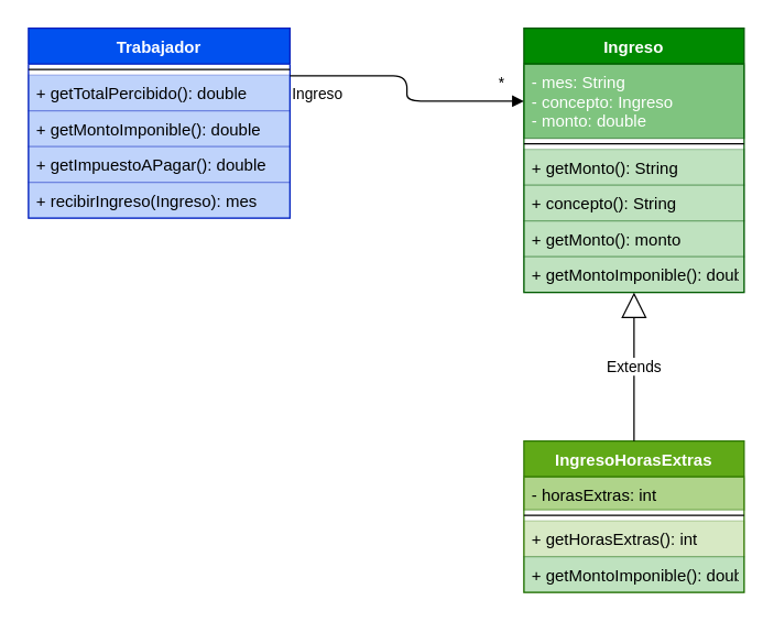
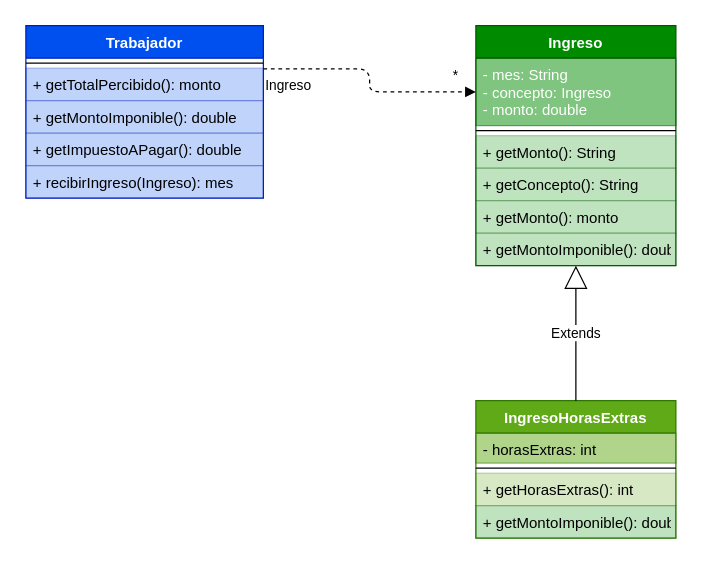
  <mxCell id="0" />
  <mxCell id="1" parent="0" />
  <mxCell id="2" value="Trabajador" style="swimlane;fontStyle=1;align=center;verticalAlign=top;childLayout=stackLayout;horizontal=1;startSize=26;horizontalStack=0;resizeParent=1;resizeParentMax=0;resizeLast=0;collapsible=1;marginBottom=0;fillColor=#0050ef;strokeColor=#001DBC;fontColor=#ffffff;" parent="1" vertex="1"><mxGeometry x="20" y="20" width="190" height="138" as="geometry" /></mxCell>
  <mxCell id="3" value="" style="line;strokeWidth=1;fillColor=none;align=left;verticalAlign=middle;spacingTop=-1;spacingLeft=3;spacingRight=3;rotatable=0;labelPosition=right;points=[];portConstraint=eastwest;" parent="2" vertex="1"><mxGeometry y="26" width="190" height="8" as="geometry" /></mxCell>
- <mxCell id="4" value="+ getTotalPercibido(): double" style="text;strokeColor=#001DBC;fillColor=#0050ef;align=left;verticalAlign=top;spacingLeft=4;spacingRight=4;overflow=hidden;rotatable=0;points=[[0,0.5],[1,0.5]];portConstraint=eastwest;fontColor=#000000;opacity=25;" parent="2" vertex="1"><mxGeometry y="34" width="190" height="26" as="geometry" /></mxCell>
+ <mxCell id="4" value="+ getTotalPercibido(): monto" style="text;strokeColor=#001DBC;fillColor=#0050ef;align=left;verticalAlign=top;spacingLeft=4;spacingRight=4;overflow=hidden;rotatable=0;points=[[0,0.5],[1,0.5]];portConstraint=eastwest;fontColor=#000000;opacity=25;" parent="2" vertex="1"><mxGeometry y="34" width="190" height="26" as="geometry" /></mxCell>
  <mxCell id="5" value="+ getMontoImponible(): double" style="text;strokeColor=#001DBC;fillColor=#0050ef;align=left;verticalAlign=top;spacingLeft=4;spacingRight=4;overflow=hidden;rotatable=0;points=[[0,0.5],[1,0.5]];portConstraint=eastwest;fontColor=#000000;opacity=25;" parent="2" vertex="1"><mxGeometry y="60" width="190" height="26" as="geometry" /></mxCell>
  <mxCell id="6" value="+ getImpuestoAPagar(): double" style="text;strokeColor=#001DBC;fillColor=#0050ef;align=left;verticalAlign=top;spacingLeft=4;spacingRight=4;overflow=hidden;rotatable=0;points=[[0,0.5],[1,0.5]];portConstraint=eastwest;fontColor=#000000;opacity=25;" parent="2" vertex="1"><mxGeometry y="86" width="190" height="26" as="geometry" /></mxCell>
  <mxCell id="7" value="+ recibirIngreso(Ingreso): mes" style="text;strokeColor=#001DBC;fillColor=#0050ef;align=left;verticalAlign=top;spacingLeft=4;spacingRight=4;overflow=hidden;rotatable=0;points=[[0,0.5],[1,0.5]];portConstraint=eastwest;fontColor=#000000;opacity=25;" parent="2" vertex="1"><mxGeometry y="112" width="190" height="26" as="geometry" /></mxCell>
  <mxCell id="8" value="Ingreso" style="swimlane;fontStyle=1;align=center;verticalAlign=top;childLayout=stackLayout;horizontal=1;startSize=26;horizontalStack=0;resizeParent=1;resizeParentMax=0;resizeLast=0;collapsible=1;marginBottom=0;fillColor=#008a00;strokeColor=#005700;fontColor=#ffffff;" parent="1" vertex="1"><mxGeometry x="380" y="20" width="160" height="192" as="geometry" /></mxCell>
  <mxCell id="9" value="- mes: String&#10;- concepto: Ingreso&#10;- monto: double" style="text;strokeColor=#005700;fillColor=#008a00;align=left;verticalAlign=top;spacingLeft=4;spacingRight=4;overflow=hidden;rotatable=0;points=[[0,0.5],[1,0.5]];portConstraint=eastwest;fontColor=#ffffff;opacity=50;" parent="8" vertex="1"><mxGeometry y="26" width="160" height="54" as="geometry" /></mxCell>
  <mxCell id="10" value="" style="line;strokeWidth=1;fillColor=none;align=left;verticalAlign=middle;spacingTop=-1;spacingLeft=3;spacingRight=3;rotatable=0;labelPosition=right;points=[];portConstraint=eastwest;" parent="8" vertex="1"><mxGeometry y="80" width="160" height="8" as="geometry" /></mxCell>
  <mxCell id="11" value="+ getMonto(): String" style="text;strokeColor=#005700;fillColor=#008a00;align=left;verticalAlign=top;spacingLeft=4;spacingRight=4;overflow=hidden;rotatable=0;points=[[0,0.5],[1,0.5]];portConstraint=eastwest;opacity=25;fontColor=#000000;" parent="8" vertex="1"><mxGeometry y="88" width="160" height="26" as="geometry" /></mxCell>
- <mxCell id="12" value="+ concepto(): String" style="text;strokeColor=#005700;fillColor=#008a00;align=left;verticalAlign=top;spacingLeft=4;spacingRight=4;overflow=hidden;rotatable=0;points=[[0,0.5],[1,0.5]];portConstraint=eastwest;opacity=25;fontColor=#000000;" parent="8" vertex="1"><mxGeometry y="114" width="160" height="26" as="geometry" /></mxCell>
+ <mxCell id="12" value="+ getConcepto(): String" style="text;strokeColor=#005700;fillColor=#008a00;align=left;verticalAlign=top;spacingLeft=4;spacingRight=4;overflow=hidden;rotatable=0;points=[[0,0.5],[1,0.5]];portConstraint=eastwest;opacity=25;fontColor=#000000;" parent="8" vertex="1"><mxGeometry y="114" width="160" height="26" as="geometry" /></mxCell>
  <mxCell id="13" value="+ getMonto(): monto" style="text;strokeColor=#005700;fillColor=#008a00;align=left;verticalAlign=top;spacingLeft=4;spacingRight=4;overflow=hidden;rotatable=0;points=[[0,0.5],[1,0.5]];portConstraint=eastwest;opacity=25;fontColor=#000000;" parent="8" vertex="1"><mxGeometry y="140" width="160" height="26" as="geometry" /></mxCell>
  <mxCell id="14" value="+ getMontoImponible(): double" style="text;strokeColor=#005700;fillColor=#008a00;align=left;verticalAlign=top;spacingLeft=4;spacingRight=4;overflow=hidden;rotatable=0;points=[[0,0.5],[1,0.5]];portConstraint=eastwest;opacity=25;fontColor=#000000;" vertex="1" parent="8"><mxGeometry y="166" width="160" height="26" as="geometry" /></mxCell>
  <mxCell id="15" value="IngresoHorasExtras" style="swimlane;fontStyle=1;align=center;verticalAlign=top;childLayout=stackLayout;horizontal=1;startSize=26;horizontalStack=0;resizeParent=1;resizeParentMax=0;resizeLast=0;collapsible=1;marginBottom=0;fillColor=#60a917;strokeColor=#2D7600;fontColor=#ffffff;" parent="1" vertex="1"><mxGeometry x="380" y="320" width="160" height="110" as="geometry" /></mxCell>
  <mxCell id="16" value="- horasExtras: int" style="text;strokeColor=#2D7600;fillColor=#60a917;align=left;verticalAlign=top;spacingLeft=4;spacingRight=4;overflow=hidden;rotatable=0;points=[[0,0.5],[1,0.5]];portConstraint=eastwest;fontColor=#000000;opacity=50;" parent="15" vertex="1"><mxGeometry y="26" width="160" height="24" as="geometry" /></mxCell>
  <mxCell id="17" value="" style="line;strokeWidth=1;fillColor=none;align=left;verticalAlign=middle;spacingTop=-1;spacingLeft=3;spacingRight=3;rotatable=0;labelPosition=right;points=[];portConstraint=eastwest;" parent="15" vertex="1"><mxGeometry y="50" width="160" height="8" as="geometry" /></mxCell>
  <mxCell id="18" value="+ getHorasExtras(): int" style="text;strokeColor=#2D7600;fillColor=#60a917;align=left;verticalAlign=top;spacingLeft=4;spacingRight=4;overflow=hidden;rotatable=0;points=[[0,0.5],[1,0.5]];portConstraint=eastwest;fontColor=#000000;opacity=25;" parent="15" vertex="1"><mxGeometry y="58" width="160" height="26" as="geometry" /></mxCell>
  <mxCell id="19" value="+ getMontoImponible(): double" style="text;strokeColor=#005700;fillColor=#008a00;align=left;verticalAlign=top;spacingLeft=4;spacingRight=4;overflow=hidden;rotatable=0;points=[[0,0.5],[1,0.5]];portConstraint=eastwest;opacity=25;fontColor=#000000;" vertex="1" parent="15"><mxGeometry y="84" width="160" height="26" as="geometry" /></mxCell>
  <mxCell id="20" value="Extends" style="endArrow=block;endSize=16;endFill=0;html=1;exitX=0.5;exitY=0;exitDx=0;exitDy=0;entryX=0.5;entryY=1;entryDx=0;entryDy=0;" parent="1" source="15" edge="1" target="8"><mxGeometry width="160" relative="1" as="geometry"><mxPoint x="370" y="190" as="sourcePoint" /><mxPoint x="460" y="230" as="targetPoint" /></mxGeometry></mxCell>
- <mxCell id="21" value="Ingreso" style="endArrow=block;endFill=1;html=1;edgeStyle=orthogonalEdgeStyle;align=left;verticalAlign=top;entryX=0;entryY=0.5;entryDx=0;entryDy=0;exitX=1;exitY=0.25;exitDx=0;exitDy=0;" parent="1" source="2" target="9" edge="1"><mxGeometry x="-1" relative="1" as="geometry"><mxPoint x="220" y="240" as="sourcePoint" /><mxPoint x="470" y="240" as="targetPoint" /></mxGeometry></mxCell>
+ <mxCell id="21" value="Ingreso" style="endArrow=block;endFill=1;html=1;edgeStyle=orthogonalEdgeStyle;align=left;verticalAlign=top;entryX=0;entryY=0.5;entryDx=0;entryDy=0;exitX=1;exitY=0.25;exitDx=0;exitDy=0;dashed=1;" parent="1" source="2" target="9" edge="1"><mxGeometry x="-1" relative="1" as="geometry"><mxPoint x="220" y="240" as="sourcePoint" /><mxPoint x="470" y="240" as="targetPoint" /></mxGeometry></mxCell>
  <mxCell id="22" value="*&lt;br&gt;" style="edgeLabel;resizable=0;html=1;align=left;verticalAlign=bottom;" parent="21" connectable="0" vertex="1"><mxGeometry x="-1" relative="1" as="geometry"><mxPoint x="150" y="13" as="offset" /></mxGeometry></mxCell>
